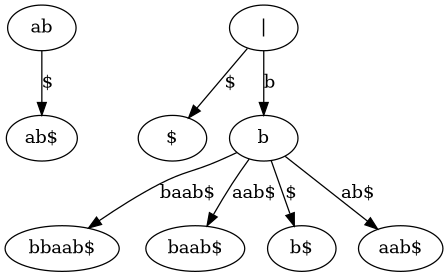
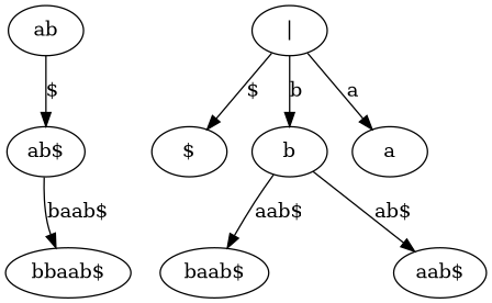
  digraph {
+   n1 [label=a]
    "|"
    n3 [label=b]
    n4 [label="$"]
    n5 [label="aab$"]
    n6 [label="bbaab$"]
    n7 [label="baab$"]
-   n8 [label="b$"]
    n9 [label=ab]
    n10 [label="ab$"]
+   "|" -> n1 [label=a]
    "|" -> n3 [label=b]
    "|" -> n4 [label="$"]
    n3 -> n5 [label="ab$"]
-   n3 -> n6 [label="baab$"]
+   n10 -> n6 [label="baab$"]
    n3 -> n7 [label="aab$"]
-   n3 -> n8 [label="$"]
    n9 -> n10 [label="$"]
  }
